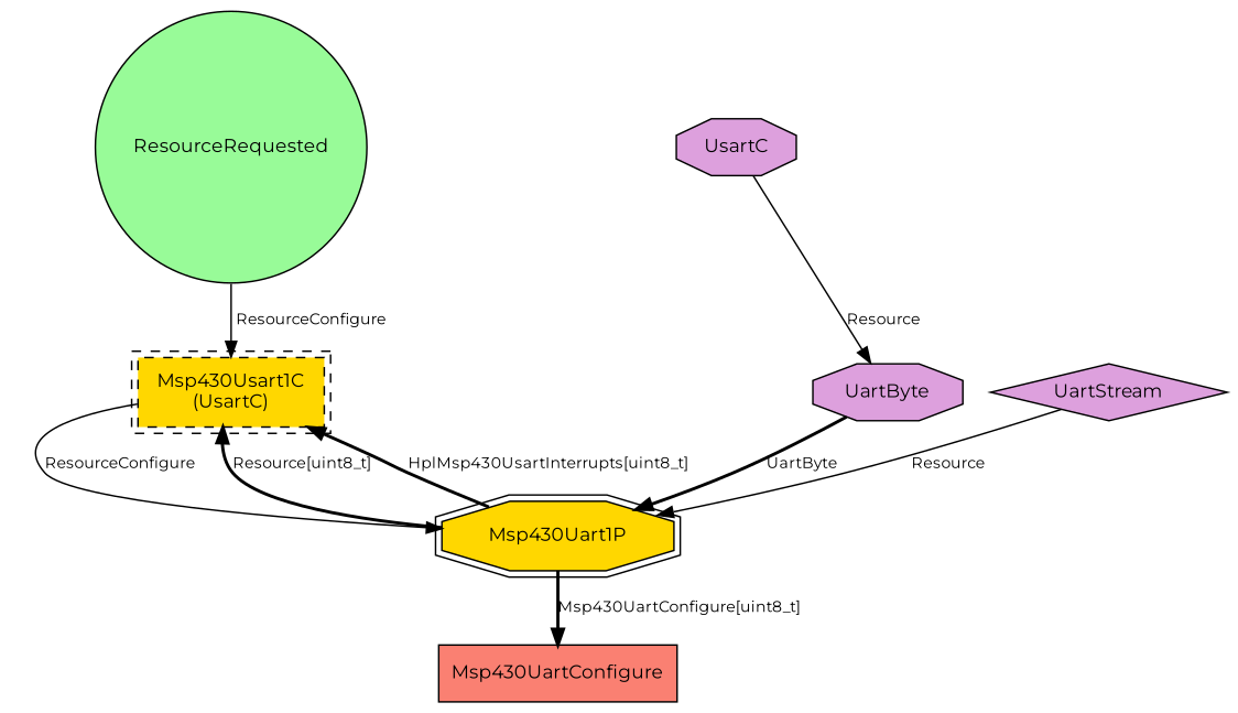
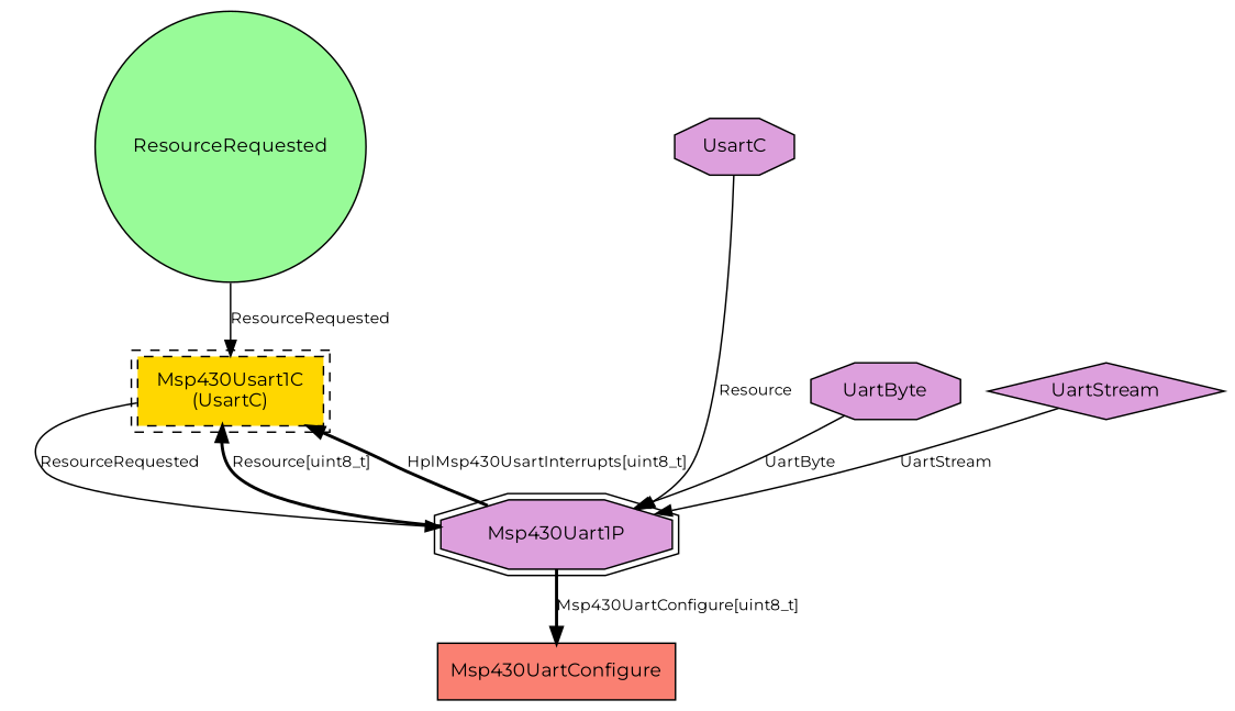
  digraph {
    fontname=Montserrat
    node [fillcolor=plum fontname=Montserrat fontsize=12 shape=octagon style=filled]
    edge [fontname=Montserrat fontsize=10]
    n1 [fillcolor=palegreen label=ResourceRequested shape=circle]
    n2 [fillcolor=gold label="Msp430Usart1C\n(UsartC)" peripheries=2 shape=box style="dashed,filled"]
-   Msp430Uart1P [fillcolor=gold peripheries=2]
+   Msp430Uart1P [peripheries=2]
    n4 [fillcolor=salmon label=Msp430UartConfigure shape=box]
    n5 [label=UartByte]
    n6 [label=UartStream shape=diamond]
    n7 [label=UsartC]
-   n1 -> n2 [label=ResourceConfigure]
-   n2 -> Msp430Uart1P [label=ResourceConfigure]
+   n1 -> n2 [label=ResourceRequested]
+   n2 -> Msp430Uart1P [label=ResourceRequested]
    Msp430Uart1P -> n2 [label="Resource[uint8_t]" style=bold]
    Msp430Uart1P -> n2 [label="HplMsp430UsartInterrupts[uint8_t]" style=bold]
    Msp430Uart1P -> n4 [label="Msp430UartConfigure[uint8_t]" style=bold]
-   n5 -> Msp430Uart1P [label=UartByte style=bold]
-   n6 -> Msp430Uart1P [label=Resource]
-   n7 -> n5 [label=Resource]
+   n5 -> Msp430Uart1P [label=UartByte]
+   n6 -> Msp430Uart1P [label=UartStream]
+   n7 -> Msp430Uart1P [label=Resource]
  }
